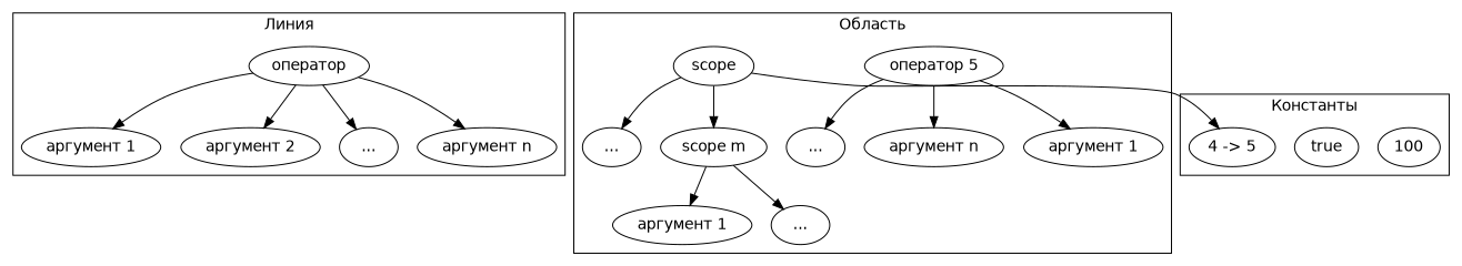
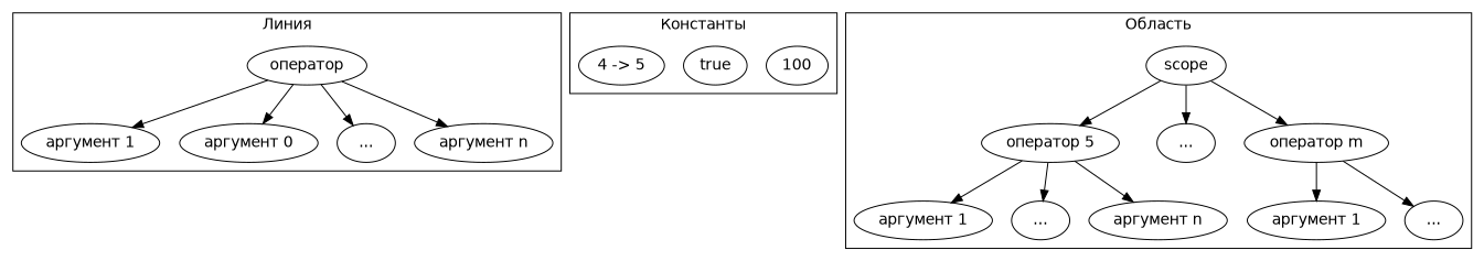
  digraph {
    fontname="DejaVu Sans"
    node [fontname="DejaVu Sans"]
    edge [fontname="DejaVu Sans"]
    n1 [label="аргумент 1"]
-   n2 [label="аргумент 2"]
+   n2 [label="аргумент 0"]
    n3 [label="..."]
    n4 [label="аргумент n"]
    "оператор"
    100
    true
    "4 -> 5"
    n9 [label="оператор 5"]
    n10 [label="аргумент 1"]
    n11 [label="..."]
    n12 [label="аргумент n"]
    n13 [label="..."]
-   n14 [label="scope m"]
+   n14 [label="оператор m"]
    n15 [label="аргумент 1"]
    n16 [label="..."]
    scope
    subgraph cluster_1 {
      label="Линия"
      n1
      n2
      n3
      n4
      "оператор"
    }
    subgraph cluster_2 {
      label="Константы"
      100
      true
      "4 -> 5"
    }
    subgraph cluster_3 {
      label="Область"
      n9
      n10
      n11
      n12
      n13
      n14
      n15
      n16
      scope
    }
    "оператор" -> n1
    "оператор" -> n2
    "оператор" -> n3
    "оператор" -> n4
    n9 -> n10
    n9 -> n11
    n9 -> n12
    n14 -> n15
    n14 -> n16
-   scope -> "4 -> 5"
+   scope -> n9
    scope -> n13
    scope -> n14
  }
